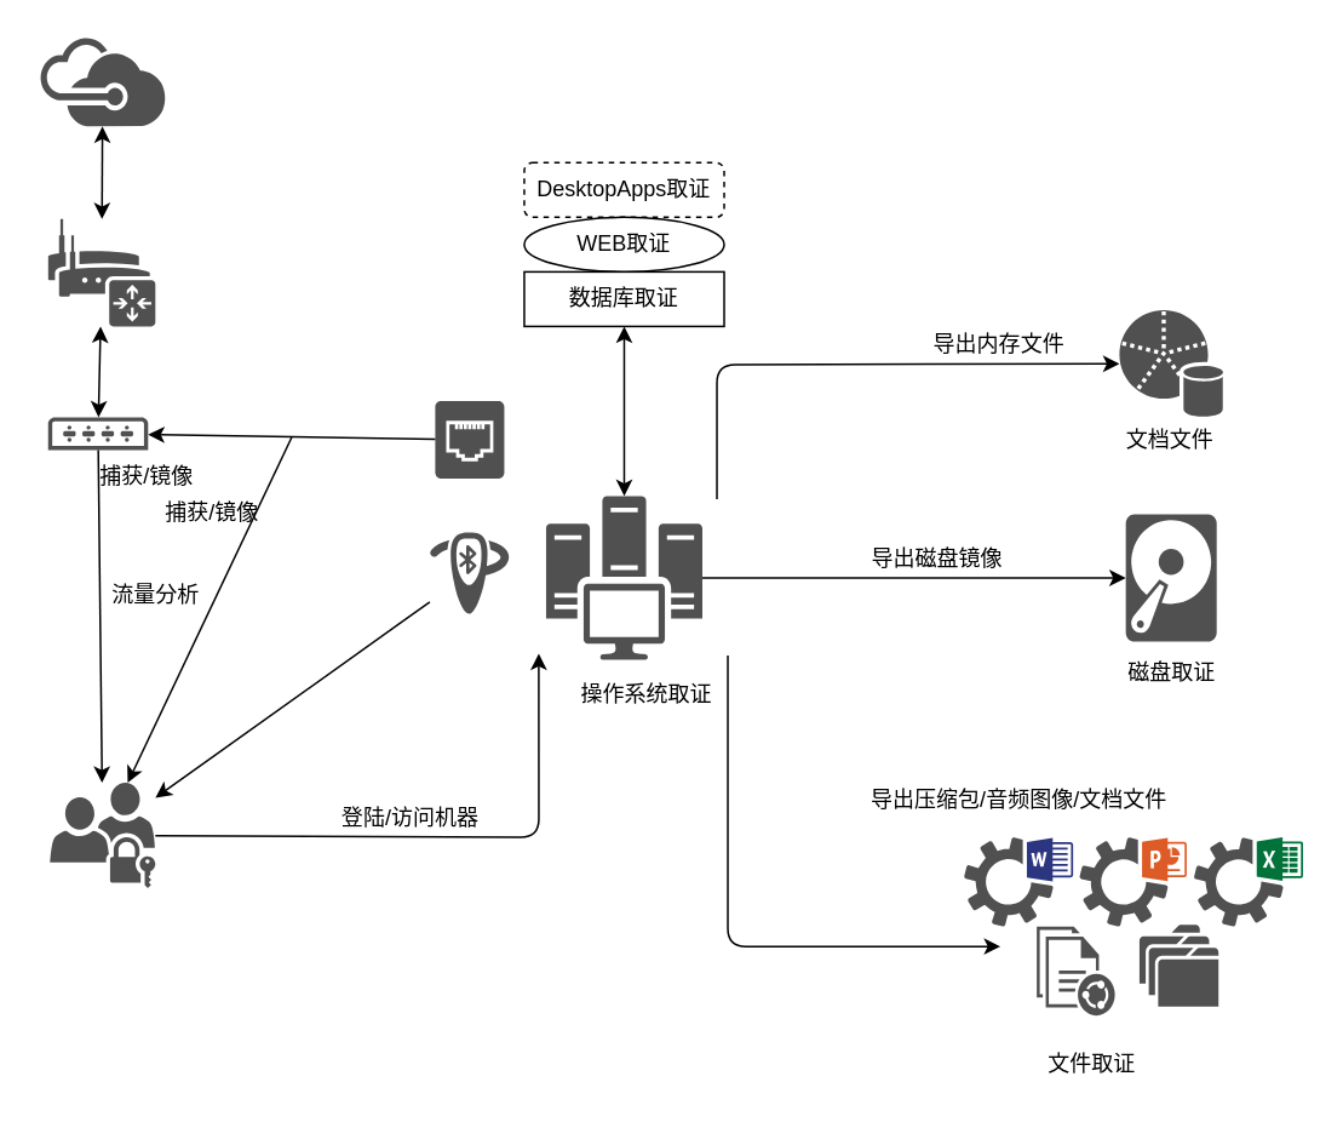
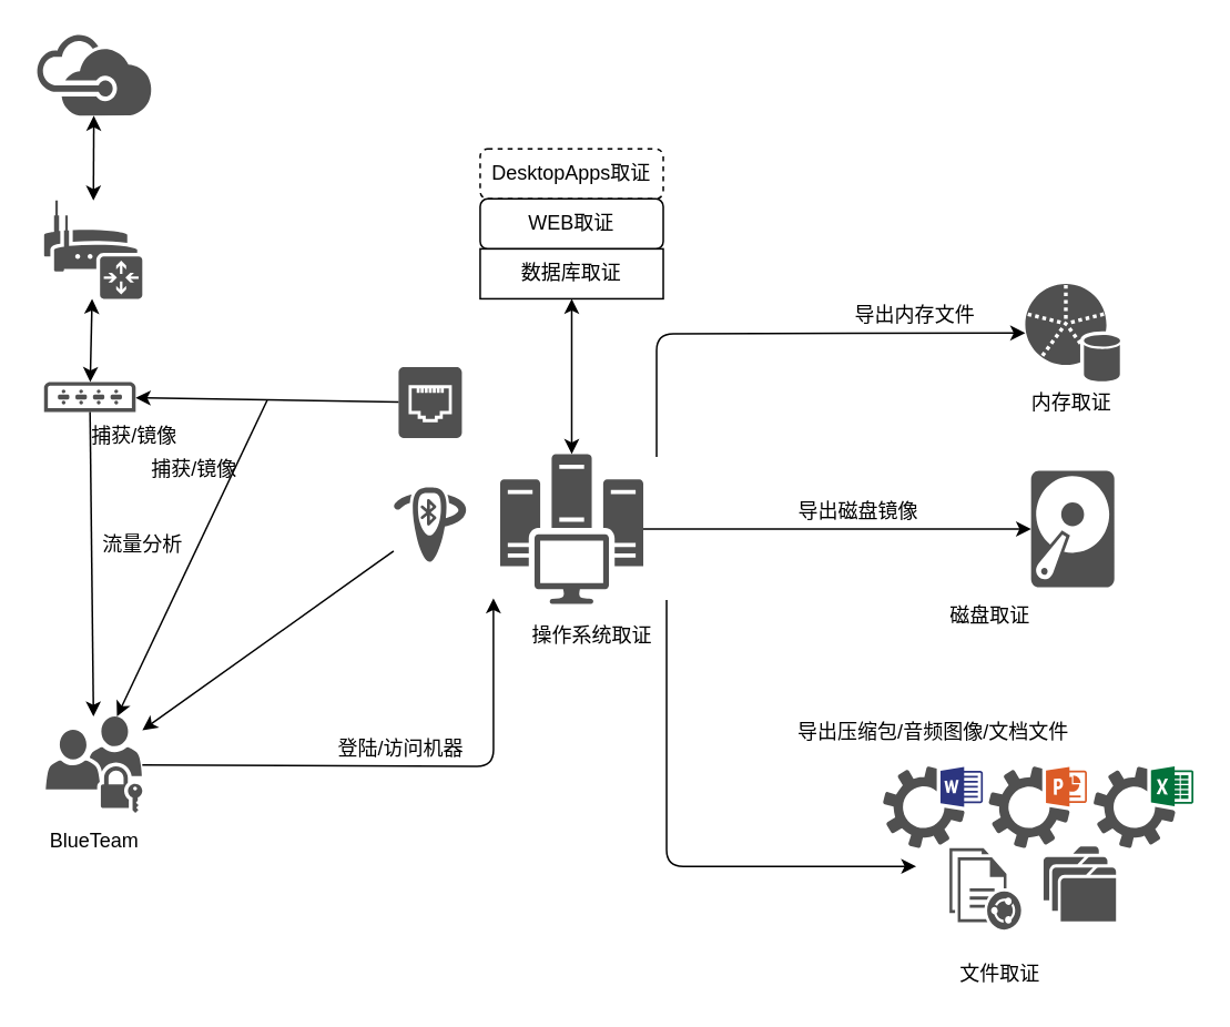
  <mxCell id="0" />
  <mxCell id="1" parent="0" />
  <mxCell id="2" value="" style="endArrow=classic;html=1;entryX=-0.047;entryY=0.963;entryDx=0;entryDy=0;entryPerimeter=0;" parent="1" source="7" target="6" edge="1"><mxGeometry width="50" height="50" relative="1" as="geometry"><mxPoint x="239.48" y="432.3" as="sourcePoint" /><mxPoint x="314" y="362" as="targetPoint" /><Array as="points"><mxPoint x="296" y="460" /></Array></mxGeometry></mxCell>
  <mxCell id="3" value="" style="endArrow=classic;html=1;" parent="1" edge="1" target="11" source="6"><mxGeometry width="50" height="50" relative="1" as="geometry"><mxPoint x="482.01" y="332.04" as="sourcePoint" /><mxPoint x="604" y="331" as="targetPoint" /></mxGeometry></mxCell>
- <mxCell id="4" value="磁盘取证" style="text;html=1;align=center;verticalAlign=middle;resizable=0;points=[];autosize=1;" parent="1" vertex="1"><mxGeometry x="614" y="360" width="60" height="20" as="geometry" /></mxCell>
+ <mxCell id="4" value="磁盘取证" style="text;html=1;align=center;verticalAlign=middle;resizable=0;points=[];autosize=1;" parent="1" vertex="1"><mxGeometry x="564" y="360" width="60" height="20" as="geometry" /></mxCell>
  <mxCell id="5" value="操作系统取证" style="text;html=1;align=center;verticalAlign=middle;resizable=0;points=[];autosize=1;" parent="1" vertex="1"><mxGeometry x="310" y="372" width="90" height="20" as="geometry" /></mxCell>
  <mxCell id="6" value="" style="pointerEvents=1;shadow=0;dashed=0;html=1;strokeColor=none;fillColor=#505050;labelPosition=center;verticalLabelPosition=bottom;verticalAlign=top;outlineConnect=0;align=center;shape=mxgraph.office.servers.scom;" parent="1" vertex="1"><mxGeometry x="300" y="272.3" width="86" height="90" as="geometry" /></mxCell>
  <mxCell id="7" value="" style="pointerEvents=1;shadow=0;dashed=0;html=1;strokeColor=none;fillColor=#505050;labelPosition=center;verticalLabelPosition=bottom;verticalAlign=top;outlineConnect=0;align=center;shape=mxgraph.office.security.universal_security_group;" parent="1" vertex="1"><mxGeometry x="27" y="430" width="58" height="58" as="geometry" /></mxCell>
- <mxCell id="8" value="登陆/访问机器" style="text;html=1;align=center;verticalAlign=middle;resizable=0;points=[];autosize=1;" parent="1" vertex="1"><mxGeometry x="180" y="440" width="90" height="20" as="geometry" /></mxCell>
+ <mxCell id="8" value="登陆/访问机器" style="text;html=1;align=center;verticalAlign=middle;resizable=0;points=[];autosize=1;" parent="1" vertex="1"><mxGeometry x="195" y="440" width="90" height="20" as="geometry" /></mxCell>
+ <mxCell id="9" value="BlueTeam" style="text;html=1;align=center;verticalAlign=middle;resizable=0;points=[];autosize=1;" parent="1" vertex="1"><mxGeometry x="20.5" y="495" width="70" height="20" as="geometry" /></mxCell>
  <mxCell id="10" value="导出磁盘镜像" style="text;html=1;align=center;verticalAlign=middle;resizable=0;points=[];autosize=1;" parent="1" vertex="1"><mxGeometry x="470" y="297.3" width="90" height="20" as="geometry" /></mxCell>
  <mxCell id="11" value="" style="pointerEvents=1;shadow=0;dashed=0;html=1;strokeColor=none;fillColor=#505050;labelPosition=center;verticalLabelPosition=bottom;verticalAlign=top;outlineConnect=0;align=center;shape=mxgraph.office.devices.hard_disk;" parent="1" vertex="1"><mxGeometry x="619" y="282.3" width="50" height="70" as="geometry" /></mxCell>
  <mxCell id="12" value="" style="pointerEvents=1;shadow=0;dashed=0;html=1;strokeColor=none;fillColor=#505050;labelPosition=center;verticalLabelPosition=bottom;verticalAlign=top;outlineConnect=0;align=center;shape=mxgraph.office.devices.data_jack;" parent="1" vertex="1"><mxGeometry x="239" y="220" width="38" height="42.65" as="geometry" /></mxCell>
  <mxCell id="13" value="流量分析" style="text;html=1;align=center;verticalAlign=middle;resizable=0;points=[];autosize=1;" parent="1" vertex="1"><mxGeometry x="55" y="317.3" width="60" height="20" as="geometry" /></mxCell>
  <mxCell id="14" value="" style="endArrow=classic;html=1;" parent="1" source="12" target="17" edge="1"><mxGeometry width="50" height="50" relative="1" as="geometry"><mxPoint x="166" y="251.781" as="sourcePoint" /><mxPoint x="89" y="269" as="targetPoint" /></mxGeometry></mxCell>
  <mxCell id="15" value="捕获/镜像" style="text;html=1;align=center;verticalAlign=middle;resizable=0;points=[];autosize=1;" parent="1" vertex="1"><mxGeometry x="81" y="272.3" width="70" height="20" as="geometry" /></mxCell>
  <mxCell id="16" value="" style="pointerEvents=1;shadow=0;dashed=0;html=1;strokeColor=none;fillColor=#505050;labelPosition=center;verticalLabelPosition=bottom;verticalAlign=top;outlineConnect=0;align=center;shape=mxgraph.office.devices.shadowed_router;" parent="1" vertex="1"><mxGeometry x="26" y="120" width="59" height="59" as="geometry" /></mxCell>
  <mxCell id="17" value="" style="pointerEvents=1;shadow=0;dashed=0;html=1;strokeColor=none;fillColor=#505050;labelPosition=center;verticalLabelPosition=bottom;verticalAlign=top;outlineConnect=0;align=center;shape=mxgraph.office.devices.switch;" parent="1" vertex="1"><mxGeometry x="26" y="229" width="55" height="18" as="geometry" /></mxCell>
  <mxCell id="18" value="" style="endArrow=classic;startArrow=classic;html=1;" parent="1" source="16" target="17" edge="1"><mxGeometry width="50" height="50" relative="1" as="geometry"><mxPoint x="116" y="199" as="sourcePoint" /><mxPoint x="166" y="149" as="targetPoint" /></mxGeometry></mxCell>
  <mxCell id="19" value="" style="pointerEvents=1;shadow=0;dashed=0;html=1;strokeColor=none;fillColor=#505050;labelPosition=center;verticalLabelPosition=bottom;outlineConnect=0;verticalAlign=top;align=center;shape=mxgraph.office.clouds.azure;" parent="1" vertex="1"><mxGeometry x="21" y="20" width="70" height="49" as="geometry" /></mxCell>
  <mxCell id="20" value="" style="endArrow=classic;startArrow=classic;html=1;" parent="1" source="19" target="16" edge="1"><mxGeometry width="50" height="50" relative="1" as="geometry"><mxPoint x="140" y="99" as="sourcePoint" /><mxPoint x="140" y="160" as="targetPoint" /></mxGeometry></mxCell>
  <mxCell id="21" value="" style="shadow=0;dashed=0;html=1;strokeColor=none;fillColor=#505050;labelPosition=center;verticalLabelPosition=bottom;verticalAlign=top;outlineConnect=0;align=center;shape=mxgraph.office.databases.database_partition_5;" parent="1" vertex="1"><mxGeometry x="615.5" y="170" width="57" height="59" as="geometry" /></mxCell>
  <mxCell id="22" value="" style="endArrow=classic;html=1;" parent="1" target="21" edge="1"><mxGeometry width="50" height="50" relative="1" as="geometry"><mxPoint x="394" y="274" as="sourcePoint" /><mxPoint x="540" y="310" as="targetPoint" /><Array as="points"><mxPoint x="394" y="200" /></Array></mxGeometry></mxCell>
  <mxCell id="23" value="导出内存文件" style="text;html=1;align=center;verticalAlign=middle;resizable=0;points=[];autosize=1;" parent="1" vertex="1"><mxGeometry x="504" y="179" width="90" height="20" as="geometry" /></mxCell>
- <mxCell id="24" value="文档文件" style="text;html=1;align=center;verticalAlign=middle;resizable=0;points=[];autosize=1;" parent="1" vertex="1"><mxGeometry x="612.5" y="232.3" width="60" height="20" as="geometry" /></mxCell>
+ <mxCell id="24" value="内存取证" style="text;html=1;align=center;verticalAlign=middle;resizable=0;points=[];autosize=1;" parent="1" vertex="1"><mxGeometry x="612.5" y="232.3" width="60" height="20" as="geometry" /></mxCell>
  <mxCell id="25" value="" style="pointerEvents=1;shadow=0;dashed=0;html=1;strokeColor=none;fillColor=#505050;labelPosition=center;verticalLabelPosition=bottom;verticalAlign=top;outlineConnect=0;align=center;shape=mxgraph.office.devices.bluetooth;" parent="1" vertex="1"><mxGeometry x="236" y="292.3" width="44" height="45" as="geometry" /></mxCell>
  <mxCell id="26" value="" style="endArrow=classic;html=1;" parent="1" source="17" target="7" edge="1"><mxGeometry width="50" height="50" relative="1" as="geometry"><mxPoint x="110" y="357.3" as="sourcePoint" /><mxPoint x="160" y="307.3" as="targetPoint" /></mxGeometry></mxCell>
  <mxCell id="27" value="捕获/镜像" style="text;html=1;align=center;verticalAlign=middle;resizable=0;points=[];autosize=1;" parent="1" vertex="1"><mxGeometry x="45" y="252.3" width="70" height="20" as="geometry" /></mxCell>
  <mxCell id="28" value="" style="endArrow=classic;html=1;" parent="1" target="7" edge="1"><mxGeometry width="50" height="50" relative="1" as="geometry"><mxPoint x="160" y="240" as="sourcePoint" /><mxPoint x="540" y="310" as="targetPoint" /></mxGeometry></mxCell>
  <mxCell id="29" value="" style="endArrow=classic;html=1;" parent="1" source="25" target="7" edge="1"><mxGeometry width="50" height="50" relative="1" as="geometry"><mxPoint x="490" y="360" as="sourcePoint" /><mxPoint x="540" y="310" as="targetPoint" /></mxGeometry></mxCell>
  <mxCell id="30" value="" style="pointerEvents=1;shadow=0;dashed=0;html=1;strokeColor=none;fillColor=#505050;labelPosition=center;verticalLabelPosition=bottom;verticalAlign=top;outlineConnect=0;align=center;shape=mxgraph.office.concepts.folders;" parent="1" vertex="1"><mxGeometry x="626.5" y="508" width="43.5" height="45" as="geometry" /></mxCell>
  <mxCell id="31" value="" style="pointerEvents=1;shadow=0;dashed=0;html=1;strokeColor=none;fillColor=#505050;labelPosition=center;verticalLabelPosition=bottom;verticalAlign=top;outlineConnect=0;align=center;shape=mxgraph.office.concepts.documents_shared;" parent="1" vertex="1"><mxGeometry x="570" y="509" width="43" height="49" as="geometry" /></mxCell>
  <mxCell id="32" value="" style="pointerEvents=1;shadow=0;dashed=0;html=1;strokeColor=none;fillColor=#505050;labelPosition=center;verticalLabelPosition=bottom;verticalAlign=top;outlineConnect=0;align=center;shape=mxgraph.office.sites.excel_services;" parent="1" vertex="1"><mxGeometry x="656.5" y="460" width="60" height="49" as="geometry" /></mxCell>
  <mxCell id="33" value="" style="pointerEvents=1;shadow=0;dashed=0;html=1;strokeColor=none;fillColor=#505050;labelPosition=center;verticalLabelPosition=bottom;verticalAlign=top;outlineConnect=0;align=center;shape=mxgraph.office.services.powerpoint_automation_services;" parent="1" vertex="1"><mxGeometry x="593.5" y="460" width="59" height="49" as="geometry" /></mxCell>
  <mxCell id="34" value="" style="pointerEvents=1;shadow=0;dashed=0;html=1;strokeColor=none;fillColor=#505050;labelPosition=center;verticalLabelPosition=bottom;verticalAlign=top;outlineConnect=0;align=center;shape=mxgraph.office.services.word_automation_services;" parent="1" vertex="1"><mxGeometry x="530" y="460" width="60" height="49" as="geometry" /></mxCell>
  <mxCell id="35" value="" style="endArrow=classic;html=1;" parent="1" edge="1"><mxGeometry width="50" height="50" relative="1" as="geometry"><mxPoint x="400" y="360" as="sourcePoint" /><mxPoint x="550" y="520" as="targetPoint" /><Array as="points"><mxPoint x="400" y="520" /></Array></mxGeometry></mxCell>
  <mxCell id="36" value="导出压缩包/音频图像/文档文件" style="text;html=1;align=center;verticalAlign=middle;resizable=0;points=[];autosize=1;" parent="1" vertex="1"><mxGeometry x="470" y="430" width="180" height="20" as="geometry" /></mxCell>
  <mxCell id="37" value="文件取证" style="text;html=1;align=center;verticalAlign=middle;resizable=0;points=[];autosize=1;" parent="1" vertex="1"><mxGeometry x="570" y="575" width="60" height="20" as="geometry" /></mxCell>
  <mxCell id="38" value="DesktopApps取证" style="rounded=1;whiteSpace=wrap;html=1;dashed=1;" vertex="1" parent="1"><mxGeometry x="288" y="89" width="110" height="30" as="geometry" /></mxCell>
- <mxCell id="39" value="WEB取证" style="ellipse;whiteSpace=wrap;html=1;" vertex="1" parent="1"><mxGeometry x="288" y="119" width="110" height="30" as="geometry" /></mxCell>
+ <mxCell id="39" value="WEB取证" style="rounded=1;whiteSpace=wrap;html=1;" vertex="1" parent="1"><mxGeometry x="288" y="119" width="110" height="30" as="geometry" /></mxCell>
  <mxCell id="40" value="数据库取证" style="whiteSpace=wrap;html=1;rounded=0;" vertex="1" parent="1"><mxGeometry x="288" y="149" width="110" height="30" as="geometry" /></mxCell>
  <mxCell id="41" value="" style="endArrow=classic;startArrow=classic;html=1;entryX=0.5;entryY=1;entryDx=0;entryDy=0;" edge="1" parent="1" source="6" target="40"><mxGeometry width="50" height="50" relative="1" as="geometry"><mxPoint x="300" y="220" as="sourcePoint" /><mxPoint x="350" y="170" as="targetPoint" /></mxGeometry></mxCell>
